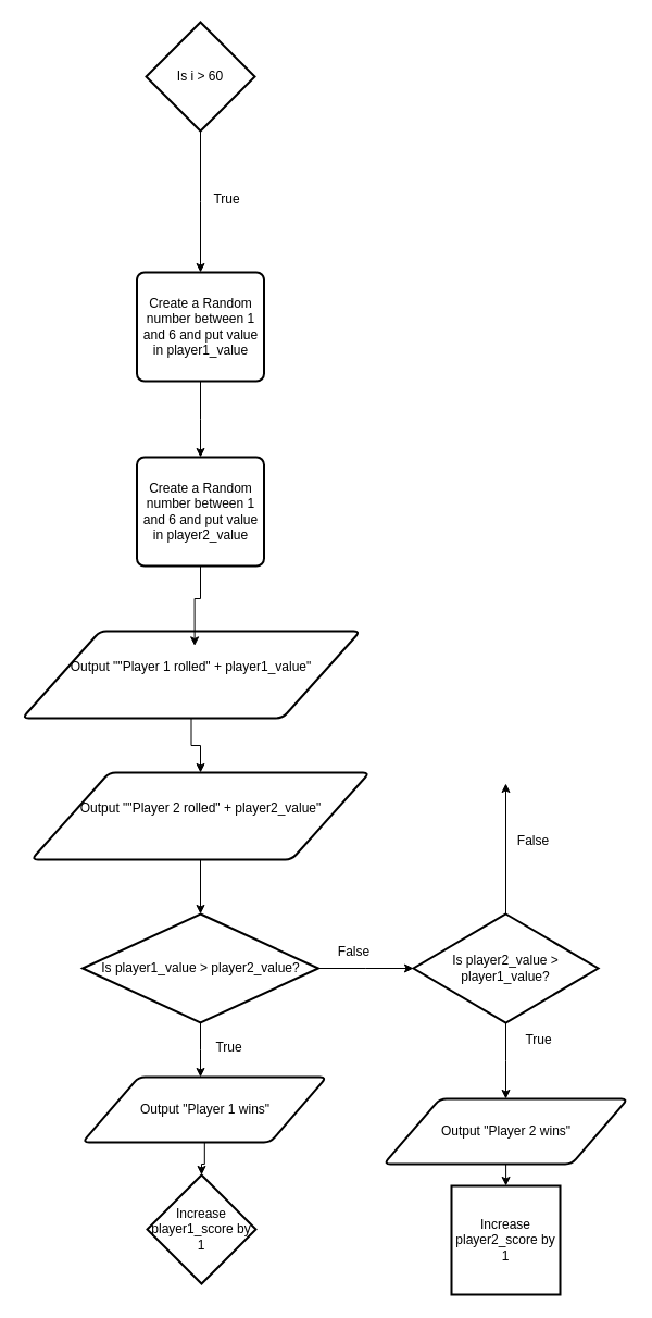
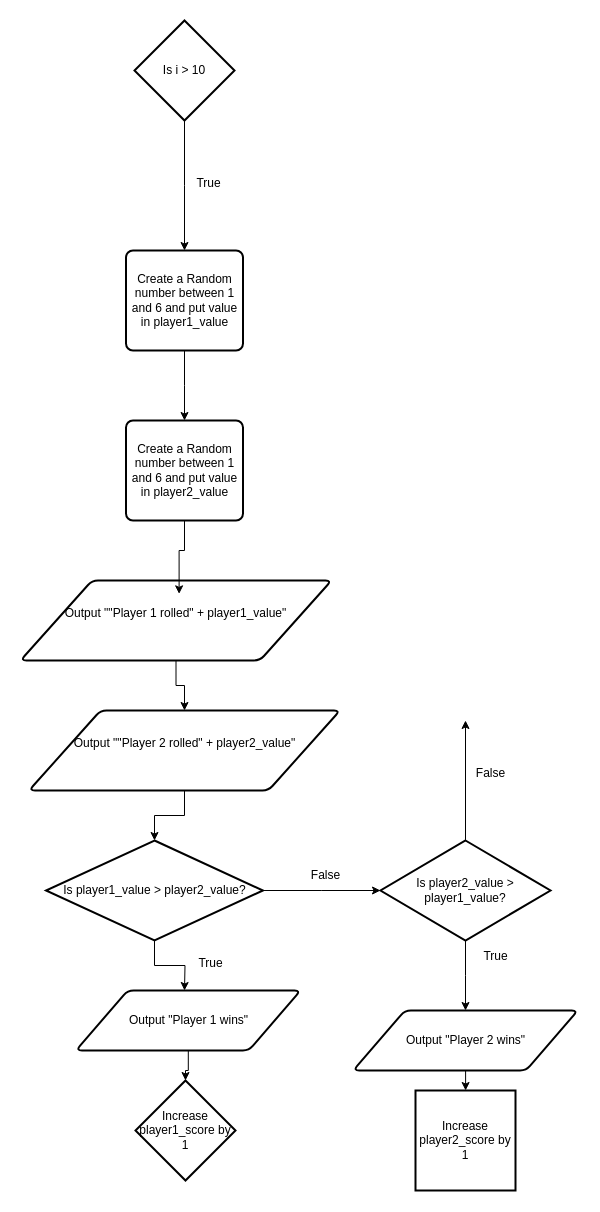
  <mxCell id="0" />
  <mxCell id="1" parent="0" />
  <mxCell id="2" style="edgeStyle=orthogonalEdgeStyle;rounded=0;orthogonalLoop=1;jettySize=auto;html=1;" edge="1" parent="1" source="3"><mxGeometry relative="1" as="geometry"><mxPoint x="184" y="250" as="targetPoint" /></mxGeometry></mxCell>
- <mxCell id="3" value="Is i &amp;gt; 60" style="strokeWidth=2;html=1;shape=mxgraph.flowchart.decision;whiteSpace=wrap;" vertex="1" parent="1"><mxGeometry x="134" y="20" width="100" height="100" as="geometry" /></mxCell>
+ <mxCell id="3" value="Is i &amp;gt; 10" style="strokeWidth=2;html=1;shape=mxgraph.flowchart.decision;whiteSpace=wrap;" vertex="1" parent="1"><mxGeometry x="134" y="20" width="100" height="100" as="geometry" /></mxCell>
  <mxCell id="4" value="True" style="text;html=1;align=center;verticalAlign=middle;resizable=0;points=[];autosize=1;strokeColor=none;fillColor=none;" vertex="1" parent="1"><mxGeometry x="183" y="168" width="50" height="30" as="geometry" /></mxCell>
  <mxCell id="5" style="edgeStyle=orthogonalEdgeStyle;rounded=0;orthogonalLoop=1;jettySize=auto;html=1;" edge="1" parent="1" source="6"><mxGeometry relative="1" as="geometry"><mxPoint x="184" y="420" as="targetPoint" /></mxGeometry></mxCell>
  <mxCell id="6" value="Create a Random number between 1 and 6 and put value in player1_value" style="rounded=1;whiteSpace=wrap;html=1;absoluteArcSize=1;arcSize=14;strokeWidth=2;" vertex="1" parent="1"><mxGeometry x="125.5" y="250" width="117" height="100" as="geometry" /></mxCell>
  <mxCell id="7" value="Create a Random number between 1 and 6 and put value in player2_value" style="rounded=1;whiteSpace=wrap;html=1;absoluteArcSize=1;arcSize=14;strokeWidth=2;" vertex="1" parent="1"><mxGeometry x="125.5" y="420" width="117" height="100" as="geometry" /></mxCell>
  <mxCell id="8" style="edgeStyle=orthogonalEdgeStyle;rounded=0;orthogonalLoop=1;jettySize=auto;html=1;" edge="1" parent="1" source="9" target="12"><mxGeometry relative="1" as="geometry" /></mxCell>
  <mxCell id="9" value="Output &quot;&quot;Player 1 rolled&quot; + player1_value&quot;&lt;div&gt;&lt;br&gt;&lt;/div&gt;" style="shape=parallelogram;html=1;strokeWidth=2;perimeter=parallelogramPerimeter;whiteSpace=wrap;rounded=1;arcSize=12;size=0.23;" vertex="1" parent="1"><mxGeometry x="20" y="580" width="311" height="80" as="geometry" /></mxCell>
  <mxCell id="10" style="edgeStyle=orthogonalEdgeStyle;rounded=0;orthogonalLoop=1;jettySize=auto;html=1;entryX=0.51;entryY=0.167;entryDx=0;entryDy=0;entryPerimeter=0;" edge="1" parent="1" source="7" target="9"><mxGeometry relative="1" as="geometry" /></mxCell>
  <mxCell id="11" style="edgeStyle=orthogonalEdgeStyle;rounded=0;orthogonalLoop=1;jettySize=auto;html=1;" edge="1" parent="1" source="12" target="15"><mxGeometry relative="1" as="geometry"><mxPoint x="184" y="900" as="targetPoint" /></mxGeometry></mxCell>
  <mxCell id="12" value="Output &quot;&quot;Player 2 rolled&quot; + player2_value&quot;&lt;div&gt;&lt;br&gt;&lt;/div&gt;" style="shape=parallelogram;html=1;strokeWidth=2;perimeter=parallelogramPerimeter;whiteSpace=wrap;rounded=1;arcSize=12;size=0.23;" vertex="1" parent="1"><mxGeometry x="28.5" y="710" width="311" height="80" as="geometry" /></mxCell>
  <mxCell id="13" style="edgeStyle=orthogonalEdgeStyle;rounded=0;orthogonalLoop=1;jettySize=auto;html=1;" edge="1" parent="1" source="15"><mxGeometry relative="1" as="geometry"><mxPoint x="184" y="990" as="targetPoint" /></mxGeometry></mxCell>
  <mxCell id="14" style="edgeStyle=orthogonalEdgeStyle;rounded=0;orthogonalLoop=1;jettySize=auto;html=1;" edge="1" parent="1" source="15"><mxGeometry relative="1" as="geometry"><mxPoint x="380" y="890" as="targetPoint" /></mxGeometry></mxCell>
- <mxCell id="15" value="Is player1_value &amp;gt; player2_value?" style="strokeWidth=2;html=1;shape=mxgraph.flowchart.decision;whiteSpace=wrap;" vertex="1" parent="1"><mxGeometry x="75.5" y="840" width="217" height="100" as="geometry" /></mxCell>
+ <mxCell id="15" value="Is player1_value &amp;gt; player2_value?" style="strokeWidth=2;html=1;shape=mxgraph.flowchart.decision;whiteSpace=wrap;" vertex="1" parent="1"><mxGeometry x="45.5" y="840" width="217" height="100" as="geometry" /></mxCell>
  <mxCell id="16" value="True" style="text;html=1;align=center;verticalAlign=middle;resizable=0;points=[];autosize=1;strokeColor=none;fillColor=none;" vertex="1" parent="1"><mxGeometry x="185" y="948" width="50" height="30" as="geometry" /></mxCell>
  <mxCell id="17" style="edgeStyle=orthogonalEdgeStyle;rounded=0;orthogonalLoop=1;jettySize=auto;html=1;" edge="1" parent="1" source="18" target="19"><mxGeometry relative="1" as="geometry" /></mxCell>
  <mxCell id="18" value="Output &quot;Player 1 wins&quot;" style="shape=parallelogram;html=1;strokeWidth=2;perimeter=parallelogramPerimeter;whiteSpace=wrap;rounded=1;arcSize=12;size=0.23;" vertex="1" parent="1"><mxGeometry x="75.5" y="990" width="224.5" height="60" as="geometry" /></mxCell>
  <mxCell id="19" value="Increase player1_score by 1" style="rhombus;whiteSpace=wrap;html=1;absoluteArcSize=1;arcSize=14;strokeWidth=2;" vertex="1" parent="1"><mxGeometry x="135" y="1080" width="100" height="100" as="geometry" /></mxCell>
  <mxCell id="20" value="False" style="text;html=1;align=center;verticalAlign=middle;resizable=0;points=[];autosize=1;strokeColor=none;fillColor=none;" vertex="1" parent="1"><mxGeometry x="300" y="860" width="50" height="30" as="geometry" /></mxCell>
  <mxCell id="21" style="edgeStyle=orthogonalEdgeStyle;rounded=0;orthogonalLoop=1;jettySize=auto;html=1;" edge="1" parent="1" source="23"><mxGeometry relative="1" as="geometry"><mxPoint x="465" y="1010" as="targetPoint" /></mxGeometry></mxCell>
  <mxCell id="22" style="edgeStyle=orthogonalEdgeStyle;rounded=0;orthogonalLoop=1;jettySize=auto;html=1;" edge="1" parent="1" source="23"><mxGeometry relative="1" as="geometry"><mxPoint x="465" y="720" as="targetPoint" /></mxGeometry></mxCell>
  <mxCell id="23" value="Is player2_value &amp;gt; player1_value?" style="strokeWidth=2;html=1;shape=mxgraph.flowchart.decision;whiteSpace=wrap;" vertex="1" parent="1"><mxGeometry x="380" y="840" width="170" height="100" as="geometry" /></mxCell>
  <mxCell id="24" value="True&lt;div&gt;&lt;br&gt;&lt;/div&gt;" style="text;html=1;align=center;verticalAlign=middle;resizable=0;points=[];autosize=1;strokeColor=none;fillColor=none;" vertex="1" parent="1"><mxGeometry x="470" y="943" width="50" height="40" as="geometry" /></mxCell>
  <mxCell id="25" style="edgeStyle=orthogonalEdgeStyle;rounded=0;orthogonalLoop=1;jettySize=auto;html=1;" edge="1" parent="1" source="26" target="27"><mxGeometry relative="1" as="geometry" /></mxCell>
  <mxCell id="26" value="Output &quot;Player 2 wins&quot;" style="shape=parallelogram;html=1;strokeWidth=2;perimeter=parallelogramPerimeter;whiteSpace=wrap;rounded=1;arcSize=12;size=0.23;" vertex="1" parent="1"><mxGeometry x="352.75" y="1010" width="224.5" height="60" as="geometry" /></mxCell>
  <mxCell id="27" value="Increase player2_score by 1" style="whiteSpace=wrap;html=1;absoluteArcSize=1;arcSize=14;strokeWidth=2;rounded=0;" vertex="1" parent="1"><mxGeometry x="415" y="1090" width="100" height="100" as="geometry" /></mxCell>
  <mxCell id="28" value="False" style="text;html=1;align=center;verticalAlign=middle;resizable=0;points=[];autosize=1;strokeColor=none;fillColor=none;" vertex="1" parent="1"><mxGeometry x="465" y="758" width="50" height="30" as="geometry" /></mxCell>
